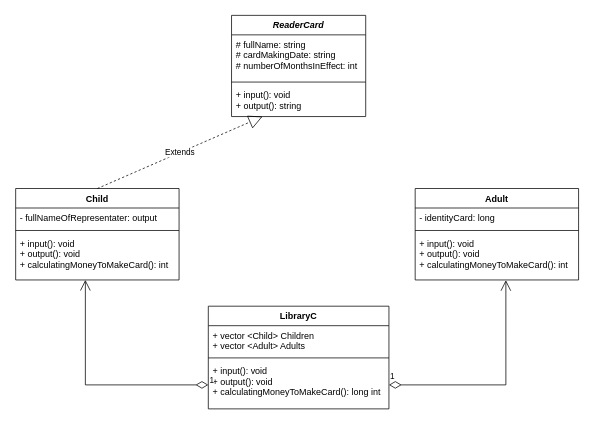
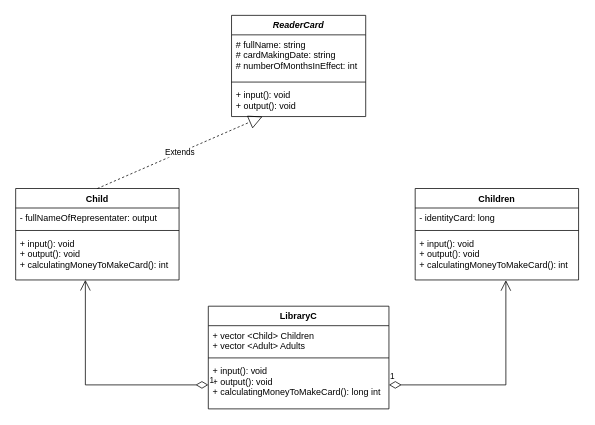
  <mxCell id="0" />
  <mxCell id="1" parent="0" />
  <mxCell id="2" value="ReaderCard" style="swimlane;fontStyle=3;align=center;verticalAlign=top;childLayout=stackLayout;horizontal=1;startSize=26;horizontalStack=0;resizeParent=1;resizeParentMax=0;resizeLast=0;collapsible=1;marginBottom=0;" parent="1" vertex="1"><mxGeometry x="308" y="20" width="179" height="135" as="geometry" /></mxCell>
  <mxCell id="3" value="# fullName: string&#10;# cardMakingDate: string &#10;# numberOfMonthsInEffect: int" style="text;strokeColor=none;fillColor=none;align=left;verticalAlign=top;spacingLeft=4;spacingRight=4;overflow=hidden;rotatable=0;points=[[0,0.5],[1,0.5]];portConstraint=eastwest;" parent="2" vertex="1"><mxGeometry y="26" width="179" height="59" as="geometry" /></mxCell>
  <mxCell id="4" value="" style="line;strokeWidth=1;fillColor=none;align=left;verticalAlign=middle;spacingTop=-1;spacingLeft=3;spacingRight=3;rotatable=0;labelPosition=right;points=[];portConstraint=eastwest;" parent="2" vertex="1"><mxGeometry y="85" width="179" height="8" as="geometry" /></mxCell>
- <mxCell id="5" value="+ input(): void&#10;+ output(): string" style="text;strokeColor=none;fillColor=none;align=left;verticalAlign=top;spacingLeft=4;spacingRight=4;overflow=hidden;rotatable=0;points=[[0,0.5],[1,0.5]];portConstraint=eastwest;" parent="2" vertex="1"><mxGeometry y="93" width="179" height="42" as="geometry" /></mxCell>
- <mxCell id="6" value="Adult" style="swimlane;fontStyle=1;align=center;verticalAlign=top;childLayout=stackLayout;horizontal=1;startSize=26;horizontalStack=0;resizeParent=1;resizeParentMax=0;resizeLast=0;collapsible=1;marginBottom=0;" parent="1" vertex="1"><mxGeometry x="553" y="251" width="218" height="122" as="geometry" /></mxCell>
+ <mxCell id="5" value="+ input(): void&#10;+ output(): void" style="text;strokeColor=none;fillColor=none;align=left;verticalAlign=top;spacingLeft=4;spacingRight=4;overflow=hidden;rotatable=0;points=[[0,0.5],[1,0.5]];portConstraint=eastwest;" parent="2" vertex="1"><mxGeometry y="93" width="179" height="42" as="geometry" /></mxCell>
+ <mxCell id="6" value="Children" style="swimlane;fontStyle=1;align=center;verticalAlign=top;childLayout=stackLayout;horizontal=1;startSize=26;horizontalStack=0;resizeParent=1;resizeParentMax=0;resizeLast=0;collapsible=1;marginBottom=0;" parent="1" vertex="1"><mxGeometry x="553" y="251" width="218" height="122" as="geometry" /></mxCell>
  <mxCell id="7" value="- identityCard: long" style="text;strokeColor=none;fillColor=none;align=left;verticalAlign=top;spacingLeft=4;spacingRight=4;overflow=hidden;rotatable=0;points=[[0,0.5],[1,0.5]];portConstraint=eastwest;" parent="6" vertex="1"><mxGeometry y="26" width="218" height="26" as="geometry" /></mxCell>
  <mxCell id="8" value="" style="line;strokeWidth=1;fillColor=none;align=left;verticalAlign=middle;spacingTop=-1;spacingLeft=3;spacingRight=3;rotatable=0;labelPosition=right;points=[];portConstraint=eastwest;" parent="6" vertex="1"><mxGeometry y="52" width="218" height="8" as="geometry" /></mxCell>
  <mxCell id="9" value="+ input(): void&#10;+ output(): void&#10;+ calculatingMoneyToMakeCard(): int" style="text;strokeColor=none;fillColor=none;align=left;verticalAlign=top;spacingLeft=4;spacingRight=4;overflow=hidden;rotatable=0;points=[[0,0.5],[1,0.5]];portConstraint=eastwest;" parent="6" vertex="1"><mxGeometry y="60" width="218" height="62" as="geometry" /></mxCell>
  <mxCell id="10" value="Child" style="swimlane;fontStyle=1;align=center;verticalAlign=top;childLayout=stackLayout;horizontal=1;startSize=26;horizontalStack=0;resizeParent=1;resizeParentMax=0;resizeLast=0;collapsible=1;marginBottom=0;" parent="1" vertex="1"><mxGeometry x="20" y="251" width="218" height="122" as="geometry" /></mxCell>
  <mxCell id="11" value="- fullNameOfRepresentater: output" style="text;strokeColor=none;fillColor=none;align=left;verticalAlign=top;spacingLeft=4;spacingRight=4;overflow=hidden;rotatable=0;points=[[0,0.5],[1,0.5]];portConstraint=eastwest;" parent="10" vertex="1"><mxGeometry y="26" width="218" height="26" as="geometry" /></mxCell>
  <mxCell id="12" value="" style="line;strokeWidth=1;fillColor=none;align=left;verticalAlign=middle;spacingTop=-1;spacingLeft=3;spacingRight=3;rotatable=0;labelPosition=right;points=[];portConstraint=eastwest;" parent="10" vertex="1"><mxGeometry y="52" width="218" height="8" as="geometry" /></mxCell>
  <mxCell id="13" value="+ input(): void&#10;+ output(): void&#10;+ calculatingMoneyToMakeCard(): int" style="text;strokeColor=none;fillColor=none;align=left;verticalAlign=top;spacingLeft=4;spacingRight=4;overflow=hidden;rotatable=0;points=[[0,0.5],[1,0.5]];portConstraint=eastwest;" parent="10" vertex="1"><mxGeometry y="60" width="218" height="62" as="geometry" /></mxCell>
  <mxCell id="14" value="LibraryC" style="swimlane;fontStyle=1;align=center;verticalAlign=top;childLayout=stackLayout;horizontal=1;startSize=26;horizontalStack=0;resizeParent=1;resizeParentMax=0;resizeLast=0;collapsible=1;marginBottom=0;" parent="1" vertex="1"><mxGeometry x="277" y="408" width="241" height="137" as="geometry" /></mxCell>
  <mxCell id="15" value="+ vector &lt;Child&gt; Children&#10;+ vector &lt;Adult&gt; Adults" style="text;strokeColor=none;fillColor=none;align=left;verticalAlign=top;spacingLeft=4;spacingRight=4;overflow=hidden;rotatable=0;points=[[0,0.5],[1,0.5]];portConstraint=eastwest;" parent="14" vertex="1"><mxGeometry y="26" width="241" height="39" as="geometry" /></mxCell>
  <mxCell id="16" value="" style="line;strokeWidth=1;fillColor=none;align=left;verticalAlign=middle;spacingTop=-1;spacingLeft=3;spacingRight=3;rotatable=0;labelPosition=right;points=[];portConstraint=eastwest;" parent="14" vertex="1"><mxGeometry y="65" width="241" height="8" as="geometry" /></mxCell>
  <mxCell id="17" value="+ input(): void&#10;+ output(): void&#10;+ calculatingMoneyToMakeCard(): long int" style="text;strokeColor=none;fillColor=none;align=left;verticalAlign=top;spacingLeft=4;spacingRight=4;overflow=hidden;rotatable=0;points=[[0,0.5],[1,0.5]];portConstraint=eastwest;" parent="14" vertex="1"><mxGeometry y="73" width="241" height="64" as="geometry" /></mxCell>
  <mxCell id="18" value="Extends" style="endArrow=block;endSize=16;endFill=0;html=1;rounded=0;exitX=0.5;exitY=0;exitDx=0;exitDy=0;dashed=1;" parent="1" source="10" target="5" edge="1"><mxGeometry width="160" relative="1" as="geometry"><mxPoint x="289" y="256" as="sourcePoint" /><mxPoint x="399" y="193" as="targetPoint" /></mxGeometry></mxCell>
  <mxCell id="19" value="1" style="endArrow=open;html=1;endSize=12;startArrow=diamondThin;startSize=14;startFill=0;edgeStyle=orthogonalEdgeStyle;align=left;verticalAlign=bottom;rounded=0;exitX=0;exitY=0.5;exitDx=0;exitDy=0;" parent="1" source="17" target="13" edge="1"><mxGeometry x="-1" y="3" relative="1" as="geometry"><mxPoint x="302" y="313" as="sourcePoint" /><mxPoint x="142" y="431" as="targetPoint" /><Array as="points"><mxPoint x="113" y="513" /></Array></mxGeometry></mxCell>
  <mxCell id="20" value="1" style="endArrow=open;html=1;endSize=12;startArrow=diamondThin;startSize=14;startFill=0;edgeStyle=orthogonalEdgeStyle;align=left;verticalAlign=bottom;rounded=0;entryX=0.555;entryY=1.005;entryDx=0;entryDy=0;entryPerimeter=0;" parent="1" source="17" target="9" edge="1"><mxGeometry x="-1" y="3" relative="1" as="geometry"><mxPoint x="568" y="497" as="sourcePoint" /><mxPoint x="728" y="497" as="targetPoint" /></mxGeometry></mxCell>
